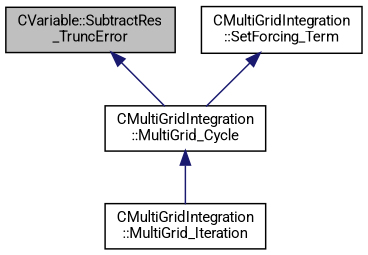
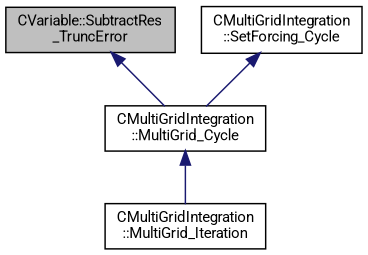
  digraph {
    fontname=Roboto
    rankdir=TB
    node [color=black fillcolor=white fontname=Roboto fontsize=10 shape=record style=filled]
    edge [color=midnightblue dir=back fontname=Roboto fontsize=10 labelfontname=Helvetica labelfontsize=10 style=solid]
    n1 [fillcolor=grey75 fontcolor=black height=0.2 label="CVariable::SubtractRes\l_TruncError" width=0.4]
    n2 [height=0.2 label="CMultiGridIntegration\l::MultiGrid_Cycle" width=0.4]
-   n3 [height=0.2 label="CMultiGridIntegration\l::SetForcing_Term" width=0.4]
+   n3 [height=0.2 label="CMultiGridIntegration\l::SetForcing_Cycle" width=0.4]
    n4 [height=0.2 label="CMultiGridIntegration\l::MultiGrid_Iteration" width=0.4]
    n1 -> n2
    n2 -> n4
    n3 -> n2
  }
